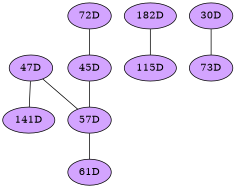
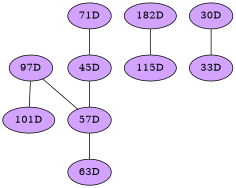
  graph {
    node [fillcolor="#D3A4FF" style=radial]
    edge [penwidth=1]
-   "97D" [label="47D"]
-   "101D" [label="141D"]
+   "97D"
+   "101D"
    "57D"
    n4 [label="45D"]
-   "72D"
-   "61D"
+   "72D" [label="71D"]
+   "61D" [label="63D"]
    n7 [label="182D"]
    "115D"
    "30D"
-   "33D" [label="73D"]
+   "33D"
    "97D" -- "101D"
    "97D" -- "57D"
    "57D" -- "61D"
    n4 -- "57D"
    "72D" -- n4
    n7 -- "115D"
    "30D" -- "33D"
  }
